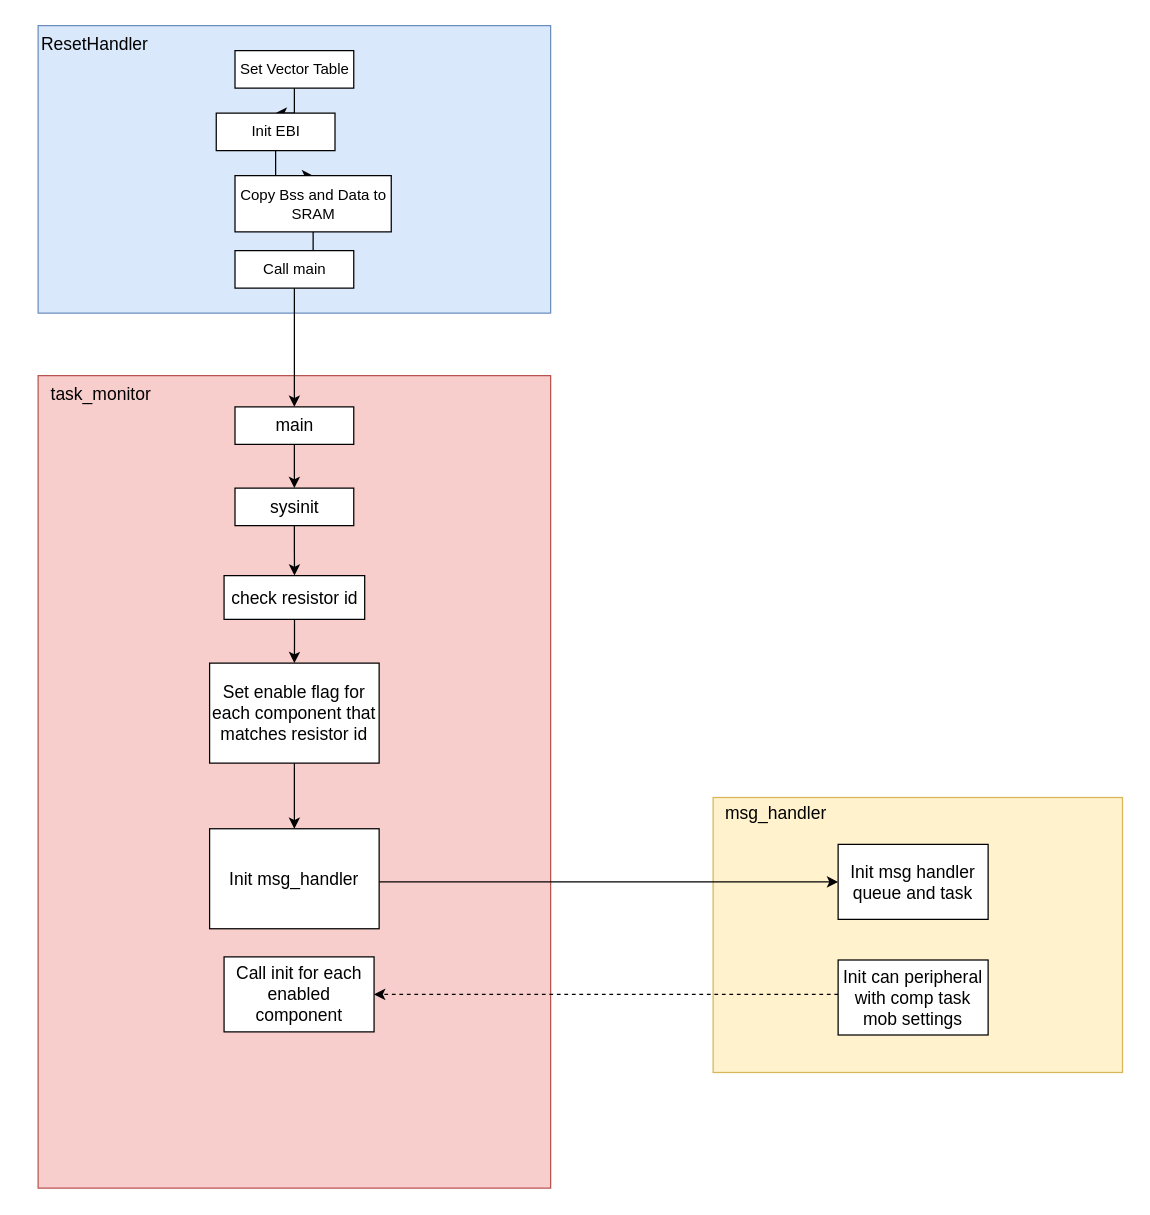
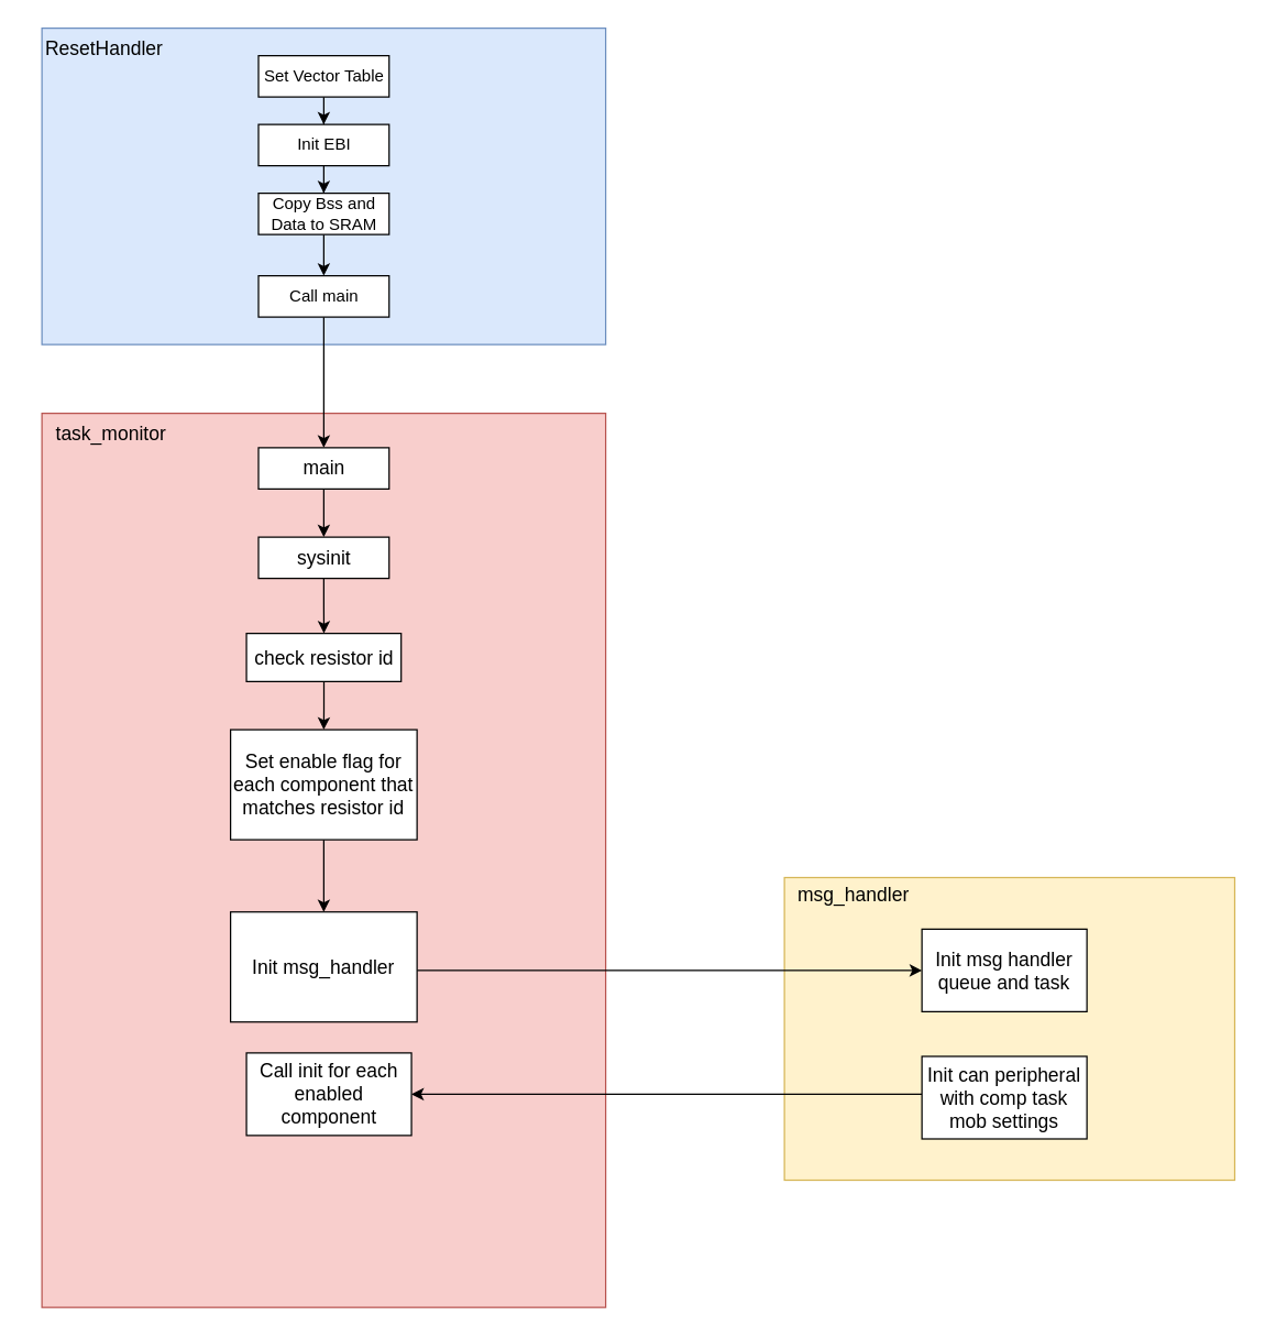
  <mxCell id="0" />
  <mxCell id="1" parent="0" />
  <mxCell id="2" value="" style="rounded=0;whiteSpace=wrap;html=1;fillColor=#f8cecc;strokeColor=#b85450;" vertex="1" parent="1"><mxGeometry x="30" y="300" width="410" height="650" as="geometry" /></mxCell>
  <mxCell id="3" value="" style="edgeStyle=orthogonalEdgeStyle;rounded=0;orthogonalLoop=1;jettySize=auto;html=1;fontSize=14;" edge="1" parent="1" source="4" target="19"><mxGeometry relative="1" as="geometry" /></mxCell>
  <mxCell id="4" value="&lt;font style=&quot;font-size: 14px;&quot;&gt;main&lt;/font&gt;" style="rounded=0;whiteSpace=wrap;html=1;" vertex="1" parent="1"><mxGeometry x="187.5" y="325" width="95" height="30" as="geometry" /></mxCell>
  <mxCell id="5" value="" style="edgeStyle=orthogonalEdgeStyle;rounded=0;orthogonalLoop=1;jettySize=auto;html=1;fontSize=14;" edge="1" parent="1" source="6" target="14"><mxGeometry relative="1" as="geometry" /></mxCell>
  <mxCell id="6" value="&lt;font style=&quot;font-size: 14px;&quot;&gt;check resistor id&lt;br&gt;&lt;/font&gt;" style="rounded=0;whiteSpace=wrap;html=1;" vertex="1" parent="1"><mxGeometry x="178.75" y="460" width="112.5" height="35" as="geometry" /></mxCell>
  <mxCell id="7" value="" style="rounded=0;whiteSpace=wrap;html=1;fontSize=14;fillColor=#fff2cc;strokeColor=#d6b656;" vertex="1" parent="1"><mxGeometry x="570" y="637.5" width="327.5" height="220" as="geometry" /></mxCell>
  <mxCell id="8" value="task_monitor" style="text;html=1;align=center;verticalAlign=middle;resizable=0;points=[];autosize=1;strokeColor=none;fillColor=none;fontSize=14;" vertex="1" parent="1"><mxGeometry x="30" y="300" width="100" height="30" as="geometry" /></mxCell>
  <mxCell id="9" value="msg_handler" style="text;html=1;align=center;verticalAlign=middle;resizable=0;points=[];autosize=1;strokeColor=none;fillColor=none;fontSize=14;" vertex="1" parent="1"><mxGeometry x="570" y="635" width="100" height="30" as="geometry" /></mxCell>
  <mxCell id="10" value="Init msg handler queue and task" style="rounded=0;whiteSpace=wrap;html=1;fontSize=14;" vertex="1" parent="1"><mxGeometry x="670" y="675" width="120" height="60" as="geometry" /></mxCell>
- <mxCell id="11" value="" style="edgeStyle=orthogonalEdgeStyle;rounded=0;orthogonalLoop=1;jettySize=auto;html=1;fontSize=14;dashed=1;" edge="1" parent="1" source="12" target="17"><mxGeometry relative="1" as="geometry"><Array as="points"><mxPoint x="520" y="795" /><mxPoint x="520" y="795" /></Array></mxGeometry></mxCell>
+ <mxCell id="11" value="" style="edgeStyle=orthogonalEdgeStyle;rounded=0;orthogonalLoop=1;jettySize=auto;html=1;fontSize=14;" edge="1" parent="1" source="12" target="17"><mxGeometry relative="1" as="geometry"><Array as="points"><mxPoint x="520" y="795" /><mxPoint x="520" y="795" /></Array></mxGeometry></mxCell>
  <mxCell id="12" value="Init can peripheral with comp task mob settings" style="whiteSpace=wrap;html=1;fontSize=14;rounded=0;" vertex="1" parent="1"><mxGeometry x="670" y="767.5" width="120" height="60" as="geometry" /></mxCell>
  <mxCell id="13" value="" style="edgeStyle=orthogonalEdgeStyle;rounded=0;orthogonalLoop=1;jettySize=auto;html=1;fontSize=14;" edge="1" parent="1" source="14" target="16"><mxGeometry relative="1" as="geometry" /></mxCell>
  <mxCell id="14" value="&lt;font style=&quot;font-size: 14px;&quot;&gt;Set enable flag for each component that matches resistor id&lt;/font&gt;" style="rounded=0;whiteSpace=wrap;html=1;" vertex="1" parent="1"><mxGeometry x="167.19" y="530" width="135.62" height="80" as="geometry" /></mxCell>
  <mxCell id="15" style="edgeStyle=orthogonalEdgeStyle;rounded=0;orthogonalLoop=1;jettySize=auto;html=1;entryX=0;entryY=0.5;entryDx=0;entryDy=0;fontSize=14;" edge="1" parent="1" source="16" target="10"><mxGeometry relative="1" as="geometry"><Array as="points"><mxPoint x="640" y="705" /><mxPoint x="640" y="705" /></Array></mxGeometry></mxCell>
  <mxCell id="16" value="&lt;font style=&quot;font-size: 14px;&quot;&gt;Init msg_handler&lt;/font&gt;" style="rounded=0;whiteSpace=wrap;html=1;" vertex="1" parent="1"><mxGeometry x="167.19" y="662.5" width="135.62" height="80" as="geometry" /></mxCell>
  <mxCell id="17" value="Call init for each enabled component" style="whiteSpace=wrap;html=1;fontSize=14;rounded=0;" vertex="1" parent="1"><mxGeometry x="178.75" y="765" width="120" height="60" as="geometry" /></mxCell>
  <mxCell id="18" value="" style="edgeStyle=orthogonalEdgeStyle;rounded=0;orthogonalLoop=1;jettySize=auto;html=1;fontSize=14;" edge="1" parent="1" source="19" target="6"><mxGeometry relative="1" as="geometry" /></mxCell>
  <mxCell id="19" value="&lt;font style=&quot;font-size: 14px;&quot;&gt;sysinit&lt;/font&gt;" style="rounded=0;whiteSpace=wrap;html=1;" vertex="1" parent="1"><mxGeometry x="187.5" y="390" width="95" height="30" as="geometry" /></mxCell>
  <mxCell id="20" value="" style="rounded=0;whiteSpace=wrap;html=1;fontSize=14;fillColor=#dae8fc;strokeColor=#6c8ebf;" vertex="1" parent="1"><mxGeometry x="30" y="20" width="410" height="230" as="geometry" /></mxCell>
  <mxCell id="21" value="" style="edgeStyle=orthogonalEdgeStyle;rounded=0;orthogonalLoop=1;jettySize=auto;html=1;fontSize=14;" edge="1" parent="1" source="22" target="25"><mxGeometry relative="1" as="geometry" /></mxCell>
  <mxCell id="22" value="Set Vector Table" style="rounded=0;whiteSpace=wrap;html=1;" vertex="1" parent="1"><mxGeometry x="187.5" y="40" width="95" height="30" as="geometry" /></mxCell>
  <mxCell id="23" value="ResetHandler" style="text;html=1;align=center;verticalAlign=middle;resizable=0;points=[];autosize=1;strokeColor=none;fillColor=none;fontSize=14;" vertex="1" parent="1"><mxGeometry x="20" y="20" width="110" height="30" as="geometry" /></mxCell>
  <mxCell id="24" value="" style="edgeStyle=orthogonalEdgeStyle;rounded=0;orthogonalLoop=1;jettySize=auto;html=1;fontSize=14;" edge="1" parent="1" source="25" target="27"><mxGeometry relative="1" as="geometry" /></mxCell>
- <mxCell id="25" value="Init EBI" style="rounded=0;whiteSpace=wrap;html=1;" vertex="1" parent="1"><mxGeometry x="172.5" y="90" width="95" height="30" as="geometry" /></mxCell>
+ <mxCell id="25" value="Init EBI" style="rounded=0;whiteSpace=wrap;html=1;" vertex="1" parent="1"><mxGeometry x="187.5" y="90" width="95" height="30" as="geometry" /></mxCell>
  <mxCell id="26" value="" style="edgeStyle=orthogonalEdgeStyle;rounded=0;orthogonalLoop=1;jettySize=auto;html=1;fontSize=14;" edge="1" parent="1" source="27" target="29"><mxGeometry relative="1" as="geometry" /></mxCell>
- <mxCell id="27" value="Copy Bss and Data to SRAM" style="rounded=0;whiteSpace=wrap;html=1;" vertex="1" parent="1"><mxGeometry x="187.5" y="140" width="125" height="45" as="geometry" /></mxCell>
+ <mxCell id="27" value="Copy Bss and Data to SRAM" style="rounded=0;whiteSpace=wrap;html=1;" vertex="1" parent="1"><mxGeometry x="187.5" y="140" width="95" height="30" as="geometry" /></mxCell>
  <mxCell id="28" style="edgeStyle=orthogonalEdgeStyle;rounded=0;orthogonalLoop=1;jettySize=auto;html=1;entryX=0.5;entryY=0;entryDx=0;entryDy=0;fontSize=14;" edge="1" parent="1" source="29" target="4"><mxGeometry relative="1" as="geometry" /></mxCell>
  <mxCell id="29" value="Call main" style="rounded=0;whiteSpace=wrap;html=1;" vertex="1" parent="1"><mxGeometry x="187.5" y="200" width="95" height="30" as="geometry" /></mxCell>
